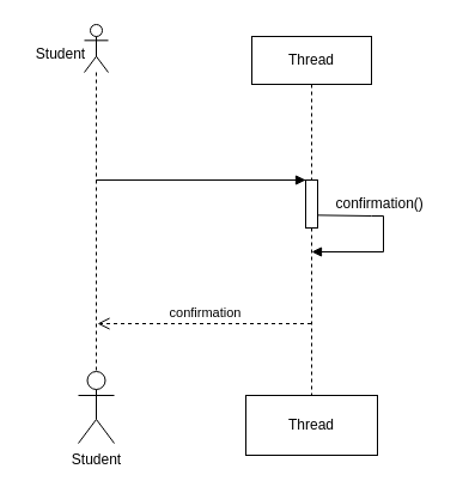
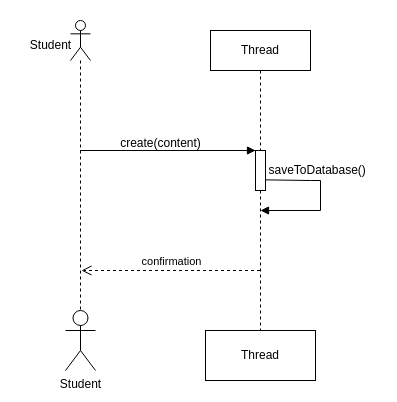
  <mxCell id="0" />
  <mxCell id="1" parent="0" />
  <mxCell id="2" value="Thread" style="shape=umlLifeline;perimeter=lifelinePerimeter;whiteSpace=wrap;html=1;container=0;dropTarget=0;collapsible=0;recursiveResize=0;outlineConnect=0;portConstraint=eastwest;newEdgeStyle={&quot;edgeStyle&quot;:&quot;elbowEdgeStyle&quot;,&quot;elbow&quot;:&quot;vertical&quot;,&quot;curved&quot;:0,&quot;rounded&quot;:0};" vertex="1" parent="1"><mxGeometry x="210" y="30" width="100" height="300" as="geometry" /></mxCell>
  <mxCell id="3" value="" style="html=1;points=[[0,0,0,0,5],[0,1,0,0,-5],[1,0,0,0,5],[1,1,0,0,-5]];perimeter=orthogonalPerimeter;outlineConnect=0;targetShapes=umlLifeline;portConstraint=eastwest;newEdgeStyle={&quot;curved&quot;:0,&quot;rounded&quot;:0};" vertex="1" parent="2"><mxGeometry x="45" y="120" width="10" height="40" as="geometry" /></mxCell>
  <mxCell id="4" value="confirmation" style="html=1;verticalAlign=bottom;endArrow=open;dashed=1;endSize=8;edgeStyle=elbowEdgeStyle;elbow=vertical;curved=0;rounded=0;" edge="1" parent="1" source="2"><mxGeometry relative="1" as="geometry"><mxPoint x="81" y="270" as="targetPoint" /><Array as="points"><mxPoint x="176" y="270" /></Array><mxPoint x="251" y="270" as="sourcePoint" /></mxGeometry></mxCell>
  <mxCell id="5" value="&amp;nbsp; &amp;nbsp; &amp;nbsp; &amp;nbsp; &amp;nbsp; &amp;nbsp; &amp;nbsp; &amp;nbsp; &amp;nbsp;" style="html=1;verticalAlign=bottom;endArrow=block;edgeStyle=elbowEdgeStyle;elbow=vertical;curved=0;rounded=0;" edge="1" parent="1"><mxGeometry relative="1" as="geometry"><mxPoint x="255" y="150" as="sourcePoint" /><Array as="points"><mxPoint x="80" y="150" /></Array><mxPoint x="255" y="150" as="targetPoint" /></mxGeometry></mxCell>
  <mxCell id="6" value="" style="shape=umlLifeline;perimeter=lifelinePerimeter;whiteSpace=wrap;html=1;container=1;dropTarget=0;collapsible=0;recursiveResize=0;outlineConnect=0;portConstraint=eastwest;newEdgeStyle={&quot;curved&quot;:0,&quot;rounded&quot;:0};participant=umlActor;" vertex="1" parent="1"><mxGeometry x="70" y="20" width="20" height="300" as="geometry" /></mxCell>
+ <mxCell id="7" value="create(content)" style="text;html=1;align=center;verticalAlign=middle;resizable=0;points=[];autosize=1;strokeColor=none;fillColor=none;" vertex="1" parent="1"><mxGeometry x="110" y="128" width="100" height="30" as="geometry" /></mxCell>
  <mxCell id="8" value="" style="html=1;verticalAlign=bottom;endArrow=block;curved=0;rounded=0;exitX=1.029;exitY=0.734;exitDx=0;exitDy=0;exitPerimeter=0;" edge="1" parent="1" source="3"><mxGeometry width="80" relative="1" as="geometry"><mxPoint x="270" y="180" as="sourcePoint" /><mxPoint x="260" y="210" as="targetPoint" /><Array as="points"><mxPoint x="310" y="180" /><mxPoint x="320" y="180" /><mxPoint x="320" y="210" /></Array></mxGeometry></mxCell>
- <mxCell id="9" value="&amp;nbsp; &amp;nbsp; &amp;nbsp; &amp;nbsp; &amp;nbsp; &amp;nbsp; &amp;nbsp;confirmation()" style="text;html=1;align=center;verticalAlign=middle;resizable=0;points=[];autosize=1;strokeColor=none;fillColor=none;" vertex="1" parent="1"><mxGeometry x="215" y="155" width="160" height="30" as="geometry" /></mxCell>
+ <mxCell id="9" value="&amp;nbsp; &amp;nbsp; &amp;nbsp; &amp;nbsp; &amp;nbsp; &amp;nbsp; &amp;nbsp;saveToDatabase()" style="text;html=1;align=center;verticalAlign=middle;resizable=0;points=[];autosize=1;strokeColor=none;fillColor=none;" vertex="1" parent="1"><mxGeometry x="215" y="155" width="160" height="30" as="geometry" /></mxCell>
  <mxCell id="10" value="Thread" style="html=1;whiteSpace=wrap;" vertex="1" parent="1"><mxGeometry x="205" y="330" width="110" height="50" as="geometry" /></mxCell>
  <mxCell id="11" value="Student" style="shape=umlActor;verticalLabelPosition=bottom;verticalAlign=top;html=1;" vertex="1" parent="1"><mxGeometry x="65" y="310" width="30" height="60" as="geometry" /></mxCell>
  <mxCell id="12" value="Student" style="text;html=1;align=center;verticalAlign=middle;resizable=0;points=[];autosize=1;strokeColor=none;fillColor=none;" vertex="1" parent="1"><mxGeometry x="20" y="30" width="60" height="30" as="geometry" /></mxCell>
